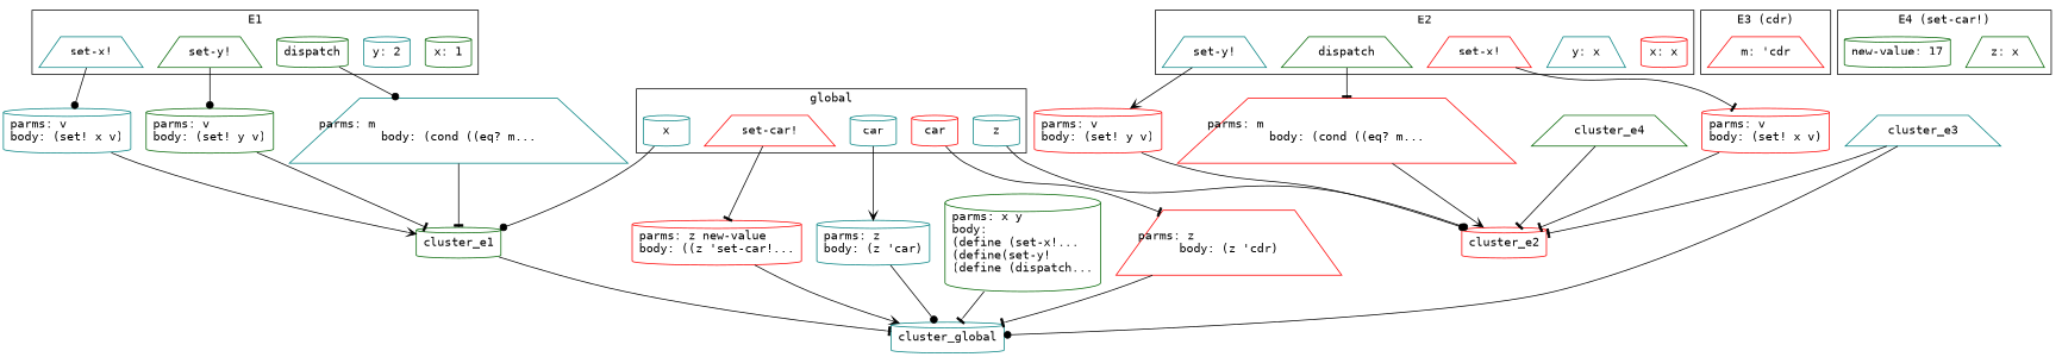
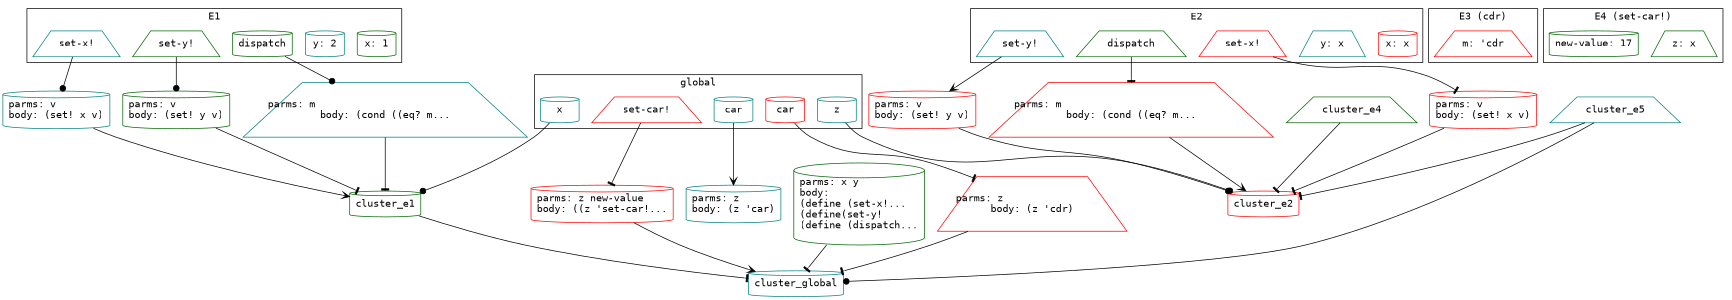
  digraph {
    fontname=monospace
    splines=true
    node [color=teal fontname=monospace shape=cylinder]
    edge [arrowhead=tee]
    n1 [label=car]
    n2 [color=red label=car]
    n3 [color=red label="set-car!" shape=trapezium]
    n4 [label=x]
    n5 [label=z]
    n6 [color=darkgreen label="x: 1"]
    n7 [label="y: 2"]
    n8 [label="set-x!" shape=trapezium]
    n9 [color=darkgreen label="set-y!" shape=trapezium]
    n10 [color=darkgreen label=dispatch]
    n11 [color=red label="x: x"]
    n12 [label="y: x" shape=trapezium]
    n13 [color=red label="set-x!" shape=trapezium]
    n14 [label="set-y!" shape=trapezium]
    n15 [color=darkgreen label=dispatch shape=trapezium]
    n16 [color=red label="m: 'cdr" shape=trapezium]
    n17 [color=darkgreen label="z: x" shape=trapezium]
    n18 [color=darkgreen label="new-value: 17"]
    n19 [label="parms: z\lbody: (z 'car)"]
    n20 [color=red label="parms: z\lbody: (z 'cdr)" shape=trapezium]
    n21 [color=red label="parms: z new-value\lbody: ((z 'set-car!..."]
    cluster_e1 [color=darkgreen]
    cluster_e2 [color=red]
    n24 [label="parms: v\lbody: (set! x v)"]
    n25 [color=darkgreen label="parms: v\lbody: (set! y v)"]
    n26 [label="parms: m\lbody: (cond ((eq? m..." shape=trapezium]
    n27 [color=red label="parms: v\lbody: (set! x v)"]
    n28 [color=red label="parms: v\lbody: (set! y v)"]
    n29 [color=red label="parms: m\lbody: (cond ((eq? m..." shape=trapezium]
    n30 [color=darkgreen label="parms: x y\lbody:\l(define (set-x!...\l(define(set-y!\l(define (dispatch..."]
    cluster_global
-   cluster_e3 [shape=trapezium]
+   cluster_e3 [shape=trapezium label=cluster_e5]
    cluster_e4 [color=darkgreen shape=trapezium]
    subgraph cluster_1 {
      label=global
      n1
      n2
      n3
      n4
      n5
    }
    subgraph cluster_2 {
      label=E1
      n6
      n7
      n8
      n9
      n10
    }
    subgraph cluster_3 {
      label=E2
      n11
      n12
      n13
      n14
      n15
    }
    subgraph cluster_4 {
      label="E3 (cdr)"
      n16
    }
    subgraph cluster_5 {
      label="E4 (set-car!)"
      n17
      n18
    }
    n1 -> n19 [arrowhead=vee]
    n2 -> n20
    n3 -> n21
    n4 -> cluster_e1 [arrowhead=dot]
    n5 -> cluster_e2 [arrowhead=dot]
    n8 -> n24 [arrowhead=dot]
    n9 -> n25 [arrowhead=dot]
    n10 -> n26 [arrowhead=dot]
    n13 -> n27
    n14 -> n28 [arrowhead=vee]
    n15 -> n29
-   n19 -> cluster_global [arrowhead=dot]
    n20 -> cluster_global
    n21 -> cluster_global [arrowhead=vee]
    cluster_e1 -> cluster_global
    n24 -> cluster_e1 [arrowhead=vee]
    n25 -> cluster_e1
    n26 -> cluster_e1
    n27 -> cluster_e2
    n28 -> cluster_e2 [arrowhead=dot]
    n29 -> cluster_e2 [arrowhead=vee]
    n30 -> cluster_global
    cluster_e3 -> cluster_e2
    cluster_e3 -> cluster_global [arrowhead=dot]
    cluster_e4 -> cluster_e2
  }
